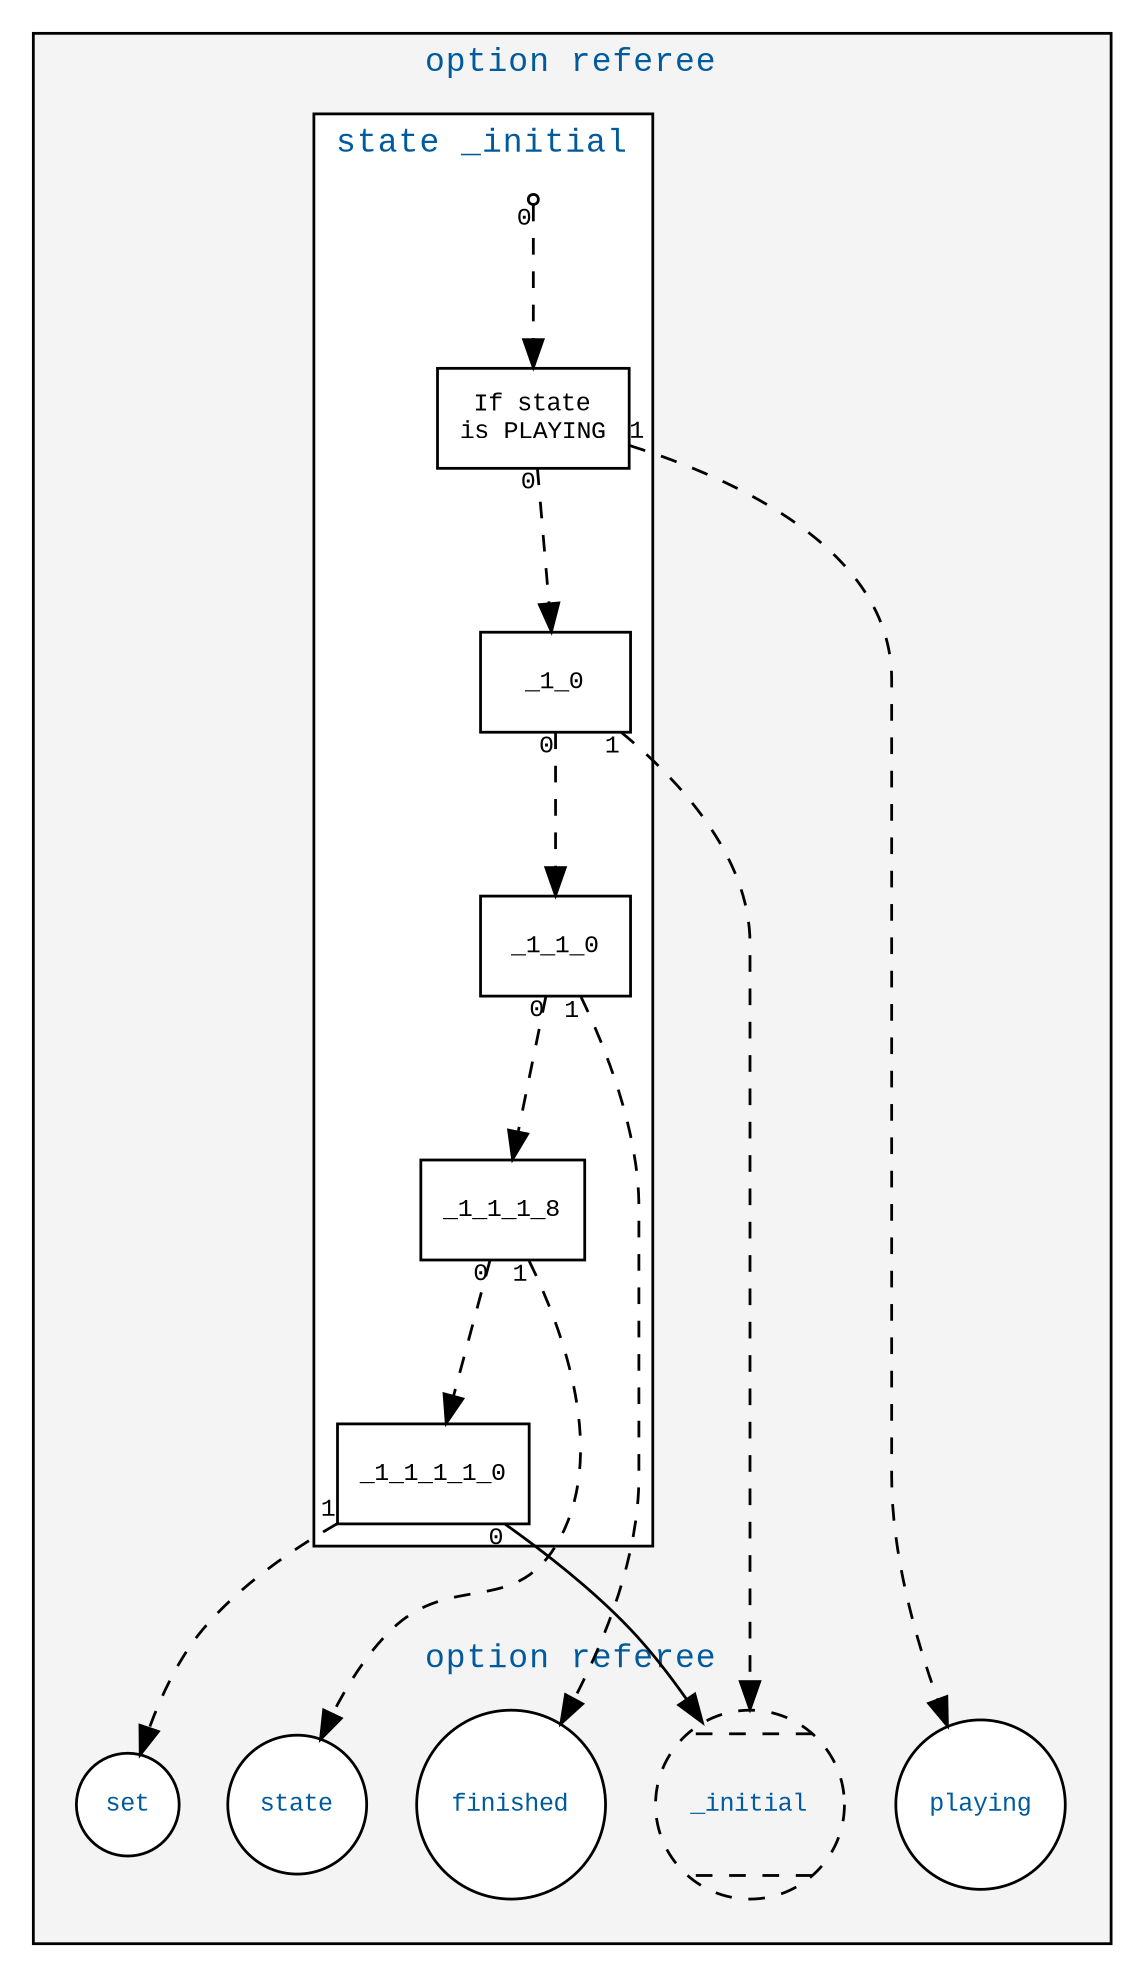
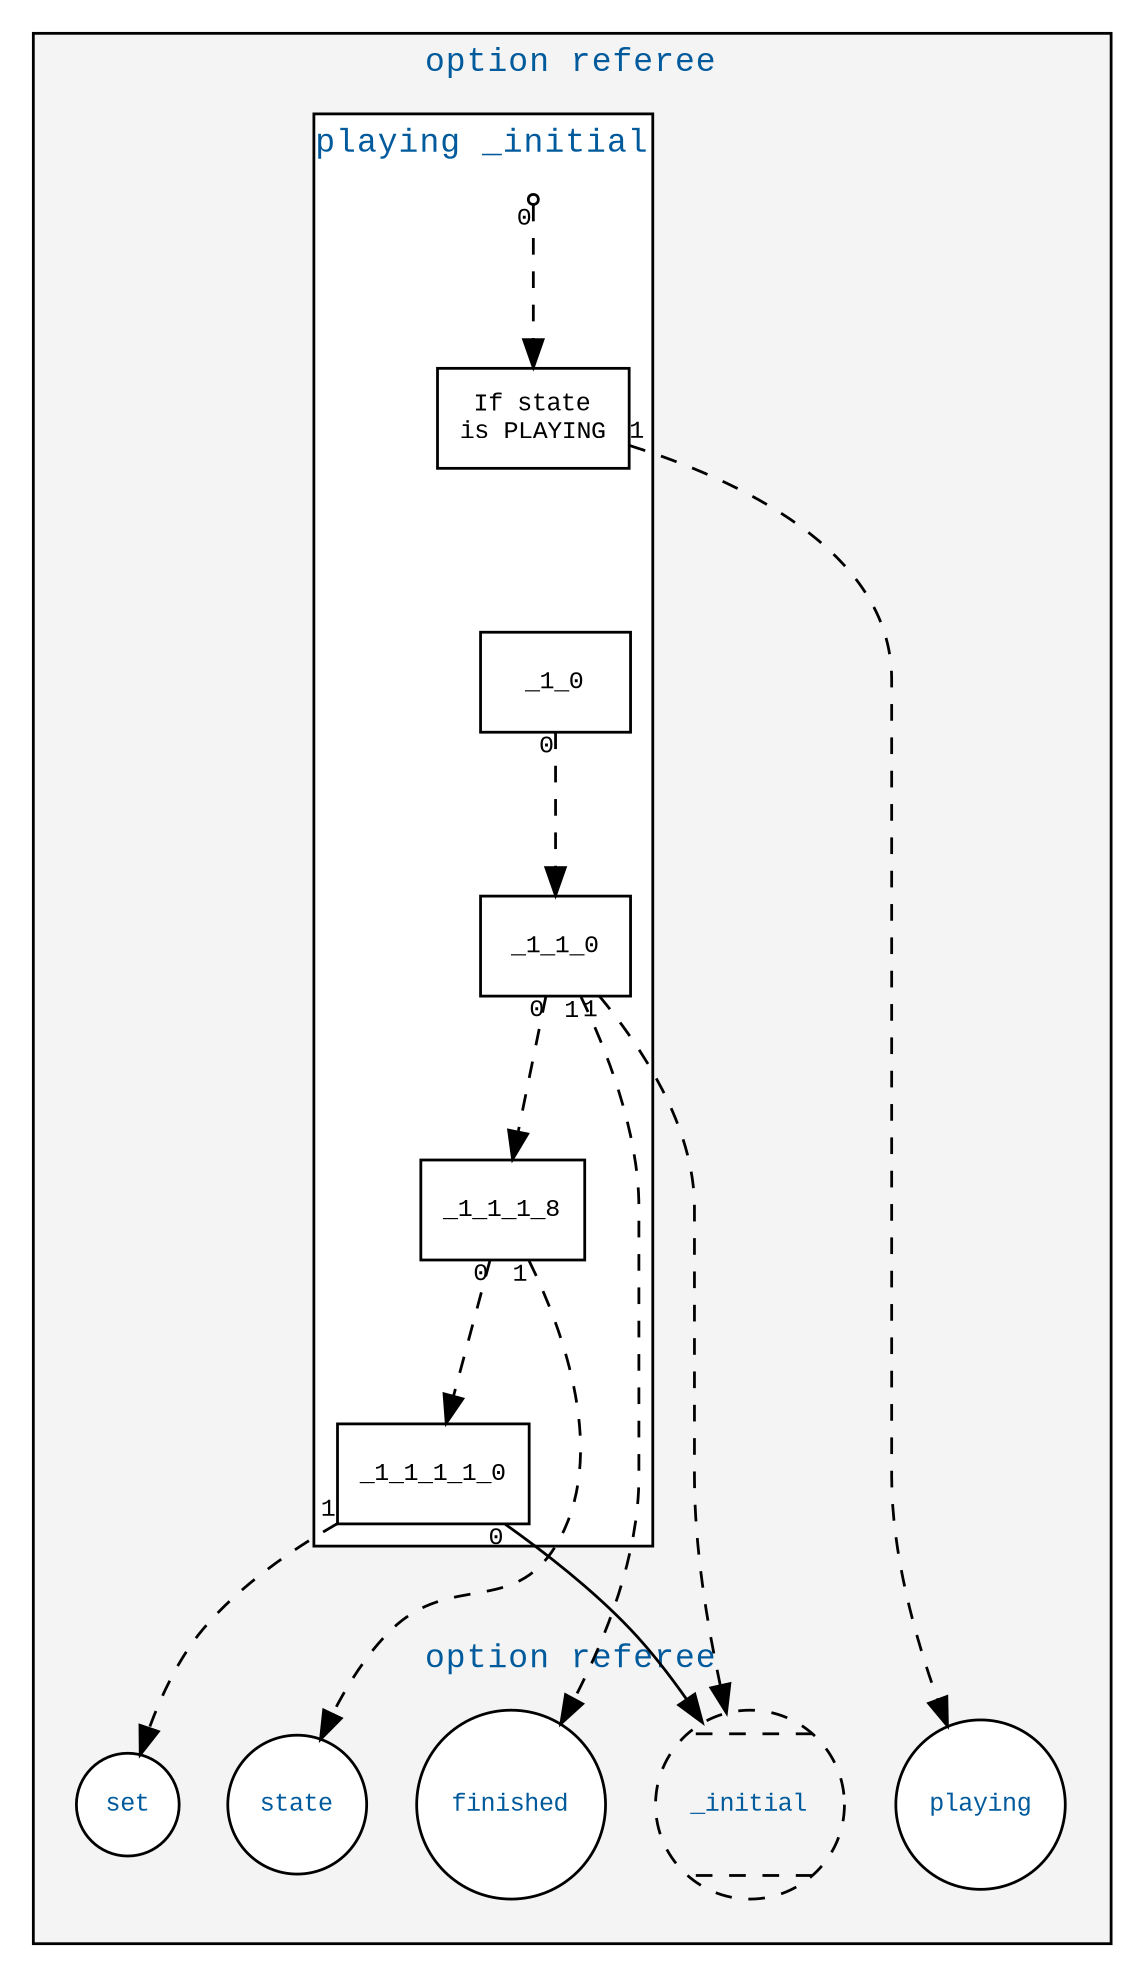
  digraph {
    compound=true
    fontname="Liberation Mono"
    ranksep=0.4
    node [fillcolor="#FFFFFF" fontname="Liberation Mono" fontsize=9 shape=box style=filled]
    edge [fontname="Liberation Mono" fontsize=9 minlen=2 style=dashed taillabel=0]
    n1 [fontcolor="#005A9C" label=playing shape=circle]
    n2 [fontcolor="#005A9C" label=_initial shape=Mcircle style=dashed]
    n3 [fontcolor="#005A9C" label=finished shape=circle]
    n4 [fontcolor="#005A9C" label=state shape=circle]
    n5 [fontcolor="#005A9C" label=set shape=circle]
    n6 [label=start shape=point]
    n7 [label="If state\nis PLAYING"]
    _1_0
    _1_1_0
    n10 [label=_1_1_1_8]
    _1_1_1_1_0
    subgraph cluster_1 {
      fillcolor="#F4F4F4"
      fontcolor="#005A9C"
      fontsize=12
      label="option referee"
      style=filled
      subgraph cluster_2 {
        color="#F4F4F4"
        fillcolor="#F4F4F4"
        fontcolor="#005A9C"
        fontsize=12
        label="option referee"
        style=filled
        n1
        n2
        n3
        n4
        n5
      }
      subgraph cluster_3 {
        fillcolor="#FFFFFF"
        fontcolor="#005A9C"
        fontsize=12
-       label="state _initial"
+       label="playing _initial"
        style=filled
        n6
        n7
        _1_0
        _1_1_0
        n10
        _1_1_1_1_0
      }
    }
    n6 -> n7
    n7 -> n1 [taillabel=1]
-   n7 -> _1_0
-   _1_0 -> n2 [taillabel=1]
+   _1_1_0 -> n2 [taillabel=1]
    _1_0 -> _1_1_0
    _1_1_0 -> n3 [taillabel=1]
    _1_1_0 -> n10
    n10 -> n4 [taillabel=1]
    n10 -> _1_1_1_1_0
    _1_1_1_1_0 -> n2 [style=solid]
    _1_1_1_1_0 -> n5 [taillabel=1]
  }
